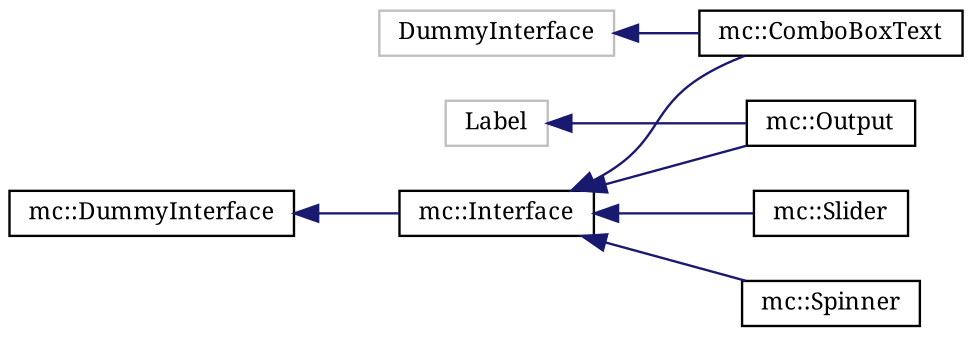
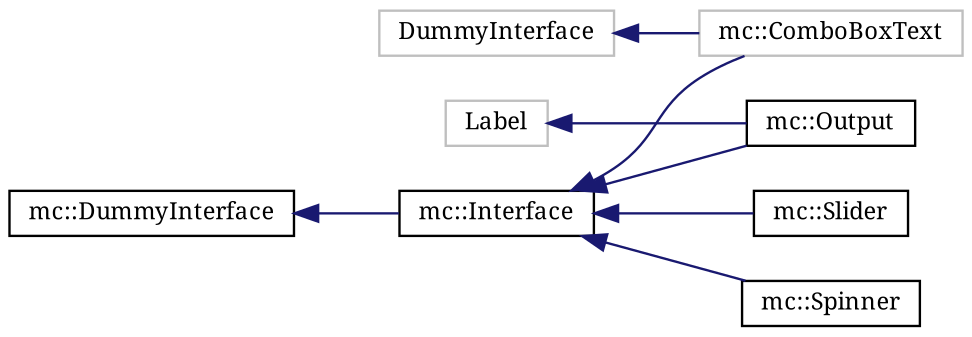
  digraph {
    fontname="Noto Serif"
    rankdir=LR
    node [color=black fillcolor=white fontname="Noto Serif" fontsize=10 shape=record style=filled]
    edge [color=midnightblue dir=back fontname="Noto Serif" fontsize=10 labelfontname=Helvetica labelfontsize=10 style=solid]
    n1 [color=grey75 height=0.2 label=DummyInterface width=0.4]
-   n2 [height=0.2 label="mc::ComboBoxText" width=0.4]
+   n2 [color=grey75 height=0.2 label="mc::ComboBoxText" width=0.4]
    n3 [height=0.2 label="mc::Interface" width=0.4]
    n4 [height=0.2 label="mc::Output" width=0.4]
    n5 [height=0.2 label="mc::Slider" width=0.4]
    n6 [height=0.2 label="mc::Spinner" width=0.4]
    n7 [height=0.2 label="mc::DummyInterface" width=0.4]
    n8 [color=grey75 height=0.2 label=Label width=0.4]
    n1 -> n2
    n3 -> n2
    n3 -> n4
    n3 -> n5
    n3 -> n6
    n7 -> n3
    n8 -> n4
  }
